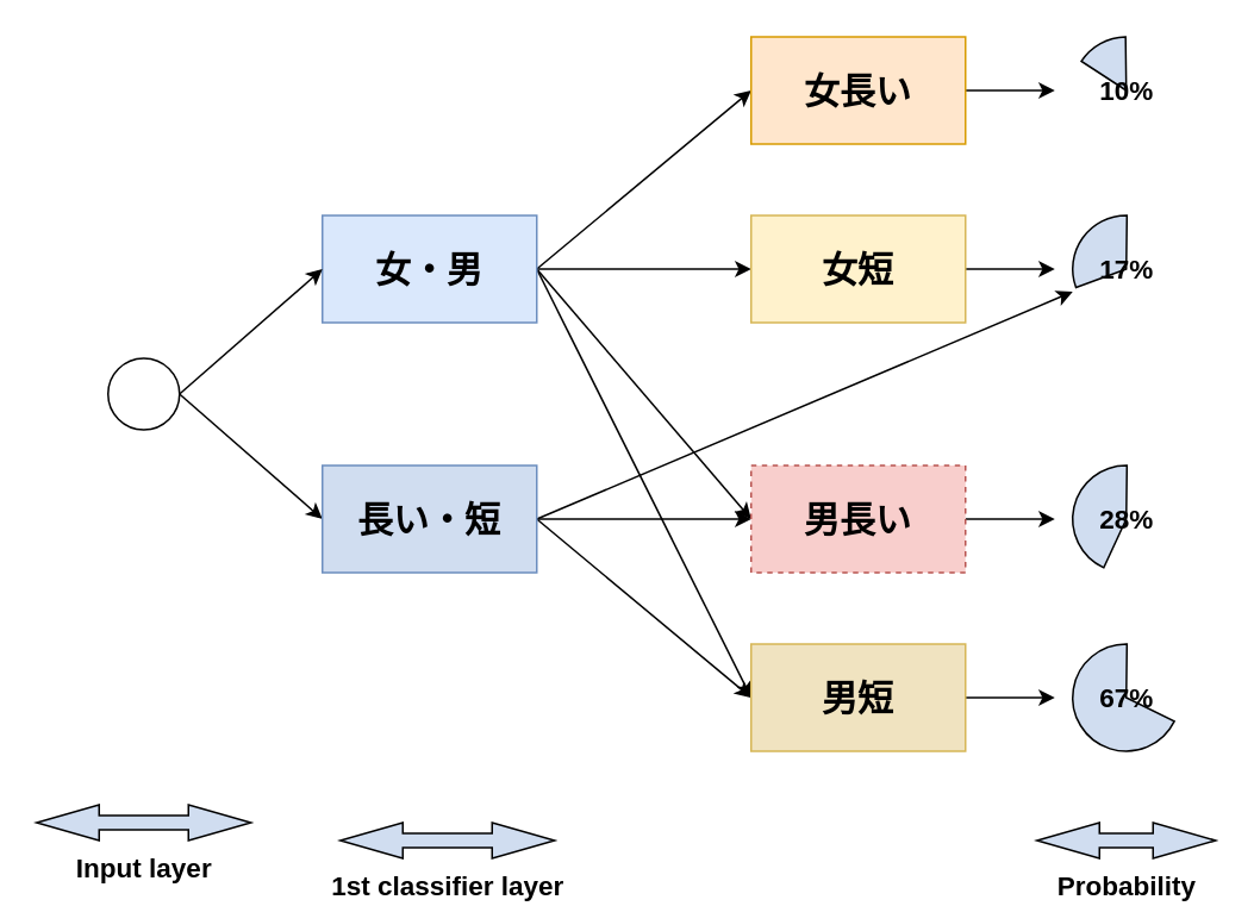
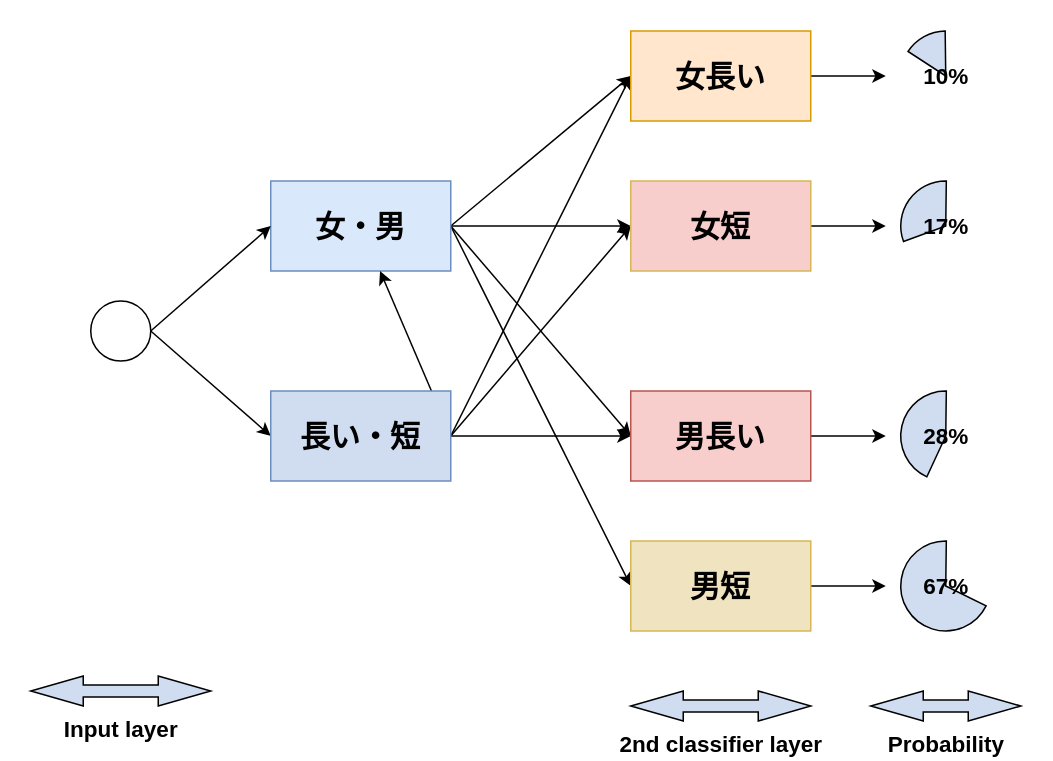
  <mxCell id="0" />
  <mxCell id="1" parent="0" />
  <mxCell id="2" style="edgeStyle=none;rounded=0;orthogonalLoop=1;jettySize=auto;html=1;entryX=0;entryY=0.5;entryDx=0;entryDy=0;exitX=1;exitY=0.5;exitDx=0;exitDy=0;" edge="1" parent="1" source="6" target="18"><mxGeometry relative="1" as="geometry" /></mxCell>
  <mxCell id="3" style="edgeStyle=none;rounded=0;orthogonalLoop=1;jettySize=auto;html=1;exitX=1;exitY=0.5;exitDx=0;exitDy=0;" edge="1" parent="1" source="6" target="16"><mxGeometry relative="1" as="geometry" /></mxCell>
  <mxCell id="4" style="edgeStyle=none;rounded=0;orthogonalLoop=1;jettySize=auto;html=1;exitX=1;exitY=0.5;exitDx=0;exitDy=0;entryX=0;entryY=0.5;entryDx=0;entryDy=0;" edge="1" parent="1" source="6" target="20"><mxGeometry relative="1" as="geometry" /></mxCell>
  <mxCell id="5" style="edgeStyle=none;rounded=0;orthogonalLoop=1;jettySize=auto;html=1;exitX=1;exitY=0.5;exitDx=0;exitDy=0;entryX=0;entryY=0.5;entryDx=0;entryDy=0;" edge="1" parent="1" source="6" target="22"><mxGeometry relative="1" as="geometry" /></mxCell>
  <mxCell id="6" value="&lt;font style=&quot;font-size: 20px&quot;&gt;&lt;b&gt;女・男&lt;/b&gt;&lt;/font&gt;" style="rounded=0;whiteSpace=wrap;html=1;fillColor=#dae8fc;strokeColor=#6c8ebf;" vertex="1" parent="1"><mxGeometry x="180" y="120" width="120" height="60" as="geometry" /></mxCell>
  <mxCell id="7" style="rounded=0;orthogonalLoop=1;jettySize=auto;html=1;exitX=1;exitY=0.5;exitDx=0;exitDy=0;entryX=0;entryY=0.5;entryDx=0;entryDy=0;strokeWidth=1;" edge="1" parent="1" source="9" target="6"><mxGeometry relative="1" as="geometry" /></mxCell>
  <mxCell id="8" style="edgeStyle=none;rounded=0;orthogonalLoop=1;jettySize=auto;html=1;exitX=1;exitY=0.5;exitDx=0;exitDy=0;entryX=0;entryY=0.5;entryDx=0;entryDy=0;" edge="1" parent="1" source="9" target="14"><mxGeometry relative="1" as="geometry" /></mxCell>
  <mxCell id="9" value="" style="ellipse;whiteSpace=wrap;html=1;aspect=fixed;" vertex="1" parent="1"><mxGeometry x="60" y="200" width="40" height="40" as="geometry" /></mxCell>
- <mxCell id="11" style="edgeStyle=none;rounded=0;orthogonalLoop=1;jettySize=auto;html=1;exitX=1;exitY=0.5;exitDx=0;exitDy=0;" edge="1" parent="1" source="14" target="24"><mxGeometry relative="1" as="geometry" /></mxCell>
+ <mxCell id="10" style="edgeStyle=none;rounded=0;orthogonalLoop=1;jettySize=auto;html=1;exitX=1;exitY=0.5;exitDx=0;exitDy=0;entryX=0;entryY=0.5;entryDx=0;entryDy=0;" edge="1" parent="1" source="14" target="18"><mxGeometry relative="1" as="geometry" /></mxCell>
+ <mxCell id="11" style="edgeStyle=none;rounded=0;orthogonalLoop=1;jettySize=auto;html=1;exitX=1;exitY=0.5;exitDx=0;exitDy=0;entryX=0;entryY=0.5;entryDx=0;entryDy=0;" edge="1" parent="1" source="14" target="16"><mxGeometry relative="1" as="geometry" /></mxCell>
  <mxCell id="12" style="edgeStyle=none;rounded=0;orthogonalLoop=1;jettySize=auto;html=1;exitX=1;exitY=0.5;exitDx=0;exitDy=0;entryX=0;entryY=0.5;entryDx=0;entryDy=0;" edge="1" parent="1" source="14" target="20"><mxGeometry relative="1" as="geometry" /></mxCell>
- <mxCell id="13" style="edgeStyle=none;rounded=0;orthogonalLoop=1;jettySize=auto;html=1;exitX=1;exitY=0.5;exitDx=0;exitDy=0;entryX=0;entryY=0.5;entryDx=0;entryDy=0;" edge="1" parent="1" source="14" target="22"><mxGeometry relative="1" as="geometry" /></mxCell>
+ <mxCell id="13" style="edgeStyle=none;rounded=0;orthogonalLoop=1;jettySize=auto;html=1;exitX=1;exitY=0.5;exitDx=0;exitDy=0;" edge="1" parent="1" source="14" target="6"><mxGeometry relative="1" as="geometry" /></mxCell>
  <mxCell id="14" value="&lt;span style=&quot;font-size: 20px&quot;&gt;&lt;b&gt;長い・短&lt;/b&gt;&lt;/span&gt;" style="rounded=0;whiteSpace=wrap;html=1;fillColor=#D0DDF0;strokeColor=#6c8ebf;" vertex="1" parent="1"><mxGeometry x="180" y="260" width="120" height="60" as="geometry" /></mxCell>
  <mxCell id="15" style="edgeStyle=none;rounded=0;orthogonalLoop=1;jettySize=auto;html=1;exitX=1;exitY=0.5;exitDx=0;exitDy=0;" edge="1" parent="1" source="16"><mxGeometry relative="1" as="geometry"><mxPoint x="590" y="150" as="targetPoint" /></mxGeometry></mxCell>
- <mxCell id="16" value="&lt;font style=&quot;font-size: 20px&quot;&gt;&lt;b&gt;女短&lt;/b&gt;&lt;/font&gt;" style="rounded=0;whiteSpace=wrap;html=1;fillColor=#fff2cc;strokeColor=#d6b656;" vertex="1" parent="1"><mxGeometry x="420" y="120" width="120" height="60" as="geometry" /></mxCell>
+ <mxCell id="16" value="&lt;font style=&quot;font-size: 20px&quot;&gt;&lt;b&gt;女短&lt;/b&gt;&lt;/font&gt;" style="rounded=0;whiteSpace=wrap;html=1;fillColor=#f8cecc;strokeColor=#d6b656;" vertex="1" parent="1"><mxGeometry x="420" y="120" width="120" height="60" as="geometry" /></mxCell>
  <mxCell id="17" style="edgeStyle=none;rounded=0;orthogonalLoop=1;jettySize=auto;html=1;" edge="1" parent="1" source="18"><mxGeometry relative="1" as="geometry"><mxPoint x="590" y="50" as="targetPoint" /></mxGeometry></mxCell>
  <mxCell id="18" value="&lt;font style=&quot;font-size: 20px&quot;&gt;&lt;b&gt;女長い&lt;/b&gt;&lt;/font&gt;" style="rounded=0;whiteSpace=wrap;html=1;fillColor=#ffe6cc;strokeColor=#d79b00;" vertex="1" parent="1"><mxGeometry x="420" y="20" width="120" height="60" as="geometry" /></mxCell>
  <mxCell id="19" style="edgeStyle=none;rounded=0;orthogonalLoop=1;jettySize=auto;html=1;exitX=1;exitY=0.5;exitDx=0;exitDy=0;" edge="1" parent="1" source="20"><mxGeometry relative="1" as="geometry"><mxPoint x="590" y="290" as="targetPoint" /></mxGeometry></mxCell>
- <mxCell id="20" value="&lt;font style=&quot;font-size: 20px&quot;&gt;&lt;b&gt;男長い&lt;/b&gt;&lt;/font&gt;" style="rounded=0;whiteSpace=wrap;html=1;fillColor=#f8cecc;strokeColor=#b85450;dashed=1;" vertex="1" parent="1"><mxGeometry x="420" y="260" width="120" height="60" as="geometry" /></mxCell>
+ <mxCell id="20" value="&lt;font style=&quot;font-size: 20px&quot;&gt;&lt;b&gt;男長い&lt;/b&gt;&lt;/font&gt;" style="rounded=0;whiteSpace=wrap;html=1;fillColor=#f8cecc;strokeColor=#b85450;" vertex="1" parent="1"><mxGeometry x="420" y="260" width="120" height="60" as="geometry" /></mxCell>
  <mxCell id="21" style="edgeStyle=none;rounded=0;orthogonalLoop=1;jettySize=auto;html=1;exitX=1;exitY=0.5;exitDx=0;exitDy=0;" edge="1" parent="1" source="22"><mxGeometry relative="1" as="geometry"><mxPoint x="590" y="390" as="targetPoint" /></mxGeometry></mxCell>
  <mxCell id="22" value="&lt;font style=&quot;font-size: 20px&quot;&gt;&lt;b&gt;男短&lt;/b&gt;&lt;/font&gt;" style="rounded=0;whiteSpace=wrap;html=1;fillColor=#F0E3C0;strokeColor=#d6b656;" vertex="1" parent="1"><mxGeometry x="420" y="360" width="120" height="60" as="geometry" /></mxCell>
  <mxCell id="23" value="&lt;font style=&quot;font-size: 15px&quot;&gt;&lt;b&gt;10%&lt;/b&gt;&lt;/font&gt;" style="verticalLabelPosition=middle;verticalAlign=middle;html=1;shape=mxgraph.basic.pie;startAngle=0.842;endAngle=0.998;fillColor=#D0DDF0;gradientColor=none;labelPosition=center;align=center;" vertex="1" parent="1"><mxGeometry x="600" y="20" width="60" height="60" as="geometry" /></mxCell>
  <mxCell id="24" value="&lt;font size=&quot;1&quot;&gt;&lt;b style=&quot;font-size: 15px&quot;&gt;17%&lt;/b&gt;&lt;/font&gt;" style="verticalLabelPosition=middle;verticalAlign=middle;html=1;shape=mxgraph.basic.pie;startAngle=0.694;endAngle=0.002;fillColor=#D0DDF0;gradientColor=none;labelPosition=center;align=center;" vertex="1" parent="1"><mxGeometry x="600" y="120" width="60" height="60" as="geometry" /></mxCell>
  <mxCell id="25" value="&lt;font style=&quot;font-size: 15px&quot;&gt;&lt;b&gt;28%&lt;/b&gt;&lt;/font&gt;" style="verticalLabelPosition=middle;verticalAlign=middle;html=1;shape=mxgraph.basic.pie;startAngle=0.569;endAngle=0.002;fillColor=#D0DDF0;gradientColor=none;textDirection=ltr;labelPosition=center;align=center;" vertex="1" parent="1"><mxGeometry x="600" y="260" width="60" height="60" as="geometry" /></mxCell>
  <mxCell id="26" value="&lt;font style=&quot;font-size: 15px&quot;&gt;&lt;b&gt;67%&lt;/b&gt;&lt;/font&gt;" style="verticalLabelPosition=middle;verticalAlign=middle;html=1;shape=mxgraph.basic.pie;startAngle=0.323;endAngle=0.002;fillColor=#D0DDF0;gradientColor=none;labelPosition=center;align=center;" vertex="1" parent="1"><mxGeometry x="600" y="360" width="60" height="60" as="geometry" /></mxCell>
- <mxCell id="28" value="&lt;font size=&quot;1&quot;&gt;&lt;b style=&quot;font-size: 15px&quot;&gt;1st classifier layer&lt;/b&gt;&lt;/font&gt;" style="html=1;shadow=0;dashed=0;align=center;verticalAlign=top;shape=mxgraph.arrows2.twoWayArrow;dy=0.6;dx=35;fillColor=#D0DDF0;gradientColor=none;labelPosition=center;verticalLabelPosition=bottom;" vertex="1" parent="1"><mxGeometry x="190" y="460" width="120" height="20" as="geometry" /></mxCell>
+ <mxCell id="27" value="&lt;font size=&quot;1&quot;&gt;&lt;b style=&quot;font-size: 15px&quot;&gt;2nd classifier layer&lt;/b&gt;&lt;/font&gt;" style="html=1;shadow=0;dashed=0;align=center;verticalAlign=top;shape=mxgraph.arrows2.twoWayArrow;dy=0.6;dx=35;fillColor=#D0DDF0;gradientColor=none;labelPosition=center;verticalLabelPosition=bottom;" vertex="1" parent="1"><mxGeometry x="420" y="460" width="120" height="20" as="geometry" /></mxCell>
  <mxCell id="29" value="&lt;font size=&quot;1&quot;&gt;&lt;b style=&quot;font-size: 15px&quot;&gt;Probability&lt;/b&gt;&lt;/font&gt;" style="html=1;shadow=0;dashed=0;align=center;verticalAlign=top;shape=mxgraph.arrows2.twoWayArrow;dy=0.6;dx=35;fillColor=#D0DDF0;gradientColor=none;labelPosition=center;verticalLabelPosition=bottom;" vertex="1" parent="1"><mxGeometry x="580" y="460" width="100" height="20" as="geometry" /></mxCell>
  <mxCell id="30" value="&lt;span style=&quot;font-size: 15px&quot;&gt;&lt;b&gt;Input layer&lt;/b&gt;&lt;/span&gt;" style="html=1;shadow=0;dashed=0;align=center;verticalAlign=top;shape=mxgraph.arrows2.twoWayArrow;dy=0.6;dx=35;fillColor=#D0DDF0;gradientColor=none;labelPosition=center;verticalLabelPosition=bottom;" vertex="1" parent="1"><mxGeometry x="20" y="450" width="120" height="20" as="geometry" /></mxCell>
